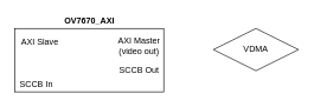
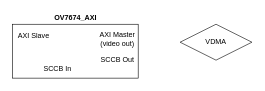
  <mxCell id="0" />
  <mxCell id="1" parent="0" />
  <mxCell id="2" value="" style="rounded=0;whiteSpace=wrap;html=1;" vertex="1" parent="1"><mxGeometry x="20" y="40" width="210" height="90" as="geometry" /></mxCell>
- <mxCell id="3" value="OV7670_AXI" style="text;html=1;align=center;verticalAlign=middle;resizable=0;points=[];autosize=1;strokeColor=none;fillColor=none;fontStyle=1" vertex="1" parent="1"><mxGeometry x="80" y="20" width="90" height="20" as="geometry" /></mxCell>
+ <mxCell id="3" value="OV7674_AXI" style="text;html=1;align=center;verticalAlign=middle;resizable=0;points=[];autosize=1;strokeColor=none;fillColor=none;fontStyle=1" vertex="1" parent="1"><mxGeometry x="80" y="20" width="90" height="20" as="geometry" /></mxCell>
  <mxCell id="4" value="SCCB Out" style="text;html=1;align=center;verticalAlign=middle;resizable=0;points=[];autosize=1;strokeColor=none;fillColor=none;" vertex="1" parent="1"><mxGeometry x="160" y="90" width="70" height="20" as="geometry" /></mxCell>
  <mxCell id="5" value="AXI Master&lt;br&gt;(video out)" style="text;html=1;align=center;verticalAlign=middle;resizable=0;points=[];autosize=1;strokeColor=none;fillColor=none;" vertex="1" parent="1"><mxGeometry x="160" y="50" width="70" height="30" as="geometry" /></mxCell>
  <mxCell id="6" value="AXI Slave" style="text;html=1;align=center;verticalAlign=middle;resizable=0;points=[];autosize=1;strokeColor=none;fillColor=none;" vertex="1" parent="1"><mxGeometry x="20" y="50" width="70" height="20" as="geometry" /></mxCell>
  <mxCell id="7" value="VDMA" style="rhombus;whiteSpace=wrap;html=1;" vertex="1" parent="1"><mxGeometry x="300" y="40" width="120" height="60" as="geometry" /></mxCell>
- <mxCell id="8" value="SCCB In" style="text;html=1;align=center;verticalAlign=middle;resizable=0;points=[];autosize=1;strokeColor=none;fillColor=none;" vertex="1" parent="1"><mxGeometry x="20" y="110" width="60" height="20" as="geometry" /></mxCell>
+ <mxCell id="8" value="SCCB In" style="text;html=1;align=center;verticalAlign=middle;resizable=0;points=[];autosize=1;strokeColor=none;fillColor=none;" vertex="1" parent="1"><mxGeometry x="65" y="105" width="60" height="20" as="geometry" /></mxCell>
